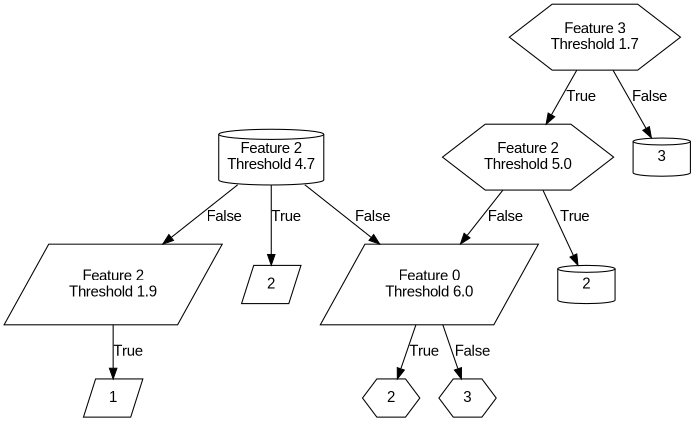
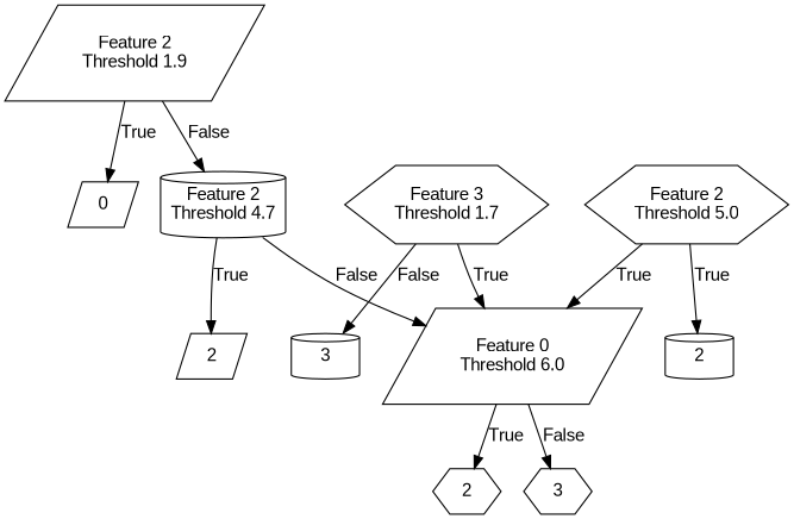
  digraph {
    fontname="Liberation Sans"
    node [fontname="Liberation Sans" shape=parallelogram]
    edge [fontname="Liberation Sans"]
    n1 [label="Feature 2\nThreshold 1.9"]
-   n2 [label=1]
+   n2 [label=0]
    n3 [label="Feature 2\nThreshold 4.7" shape=cylinder]
    n4 [label=2]
    n5 [label="Feature 0\nThreshold 6.0"]
    n6 [label="Feature 3\nThreshold 1.7" shape=hexagon]
    n7 [label="Feature 2\nThreshold 5.0" shape=hexagon]
    n8 [label=3 shape=cylinder]
    n9 [label=2 shape=cylinder]
    n10 [label=2 shape=hexagon]
    n11 [label=3 shape=hexagon]
    n1 -> n2 [label=True]
-   n3 -> n1 [label=False]
+   n1 -> n3 [label=False]
    n3 -> n4 [label=True]
    n3 -> n5 [label=False]
    n5 -> n10 [label=True]
    n5 -> n11 [label=False]
-   n6 -> n7 [label=True]
+   n6 -> n5 [label=True]
    n6 -> n8 [label=False]
-   n7 -> n5 [label=False]
+   n7 -> n5 [label=True]
    n7 -> n9 [label=True]
  }
